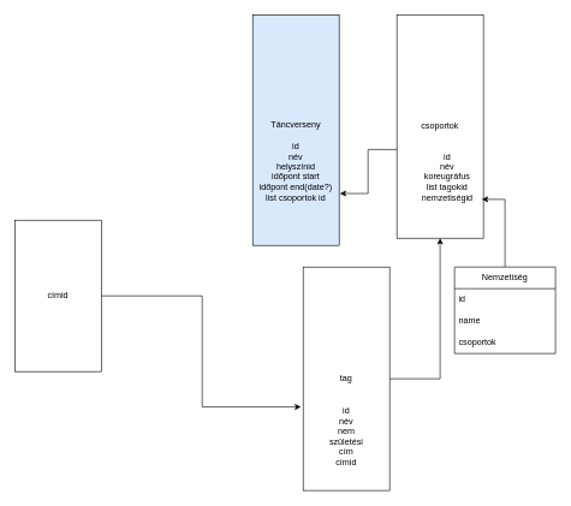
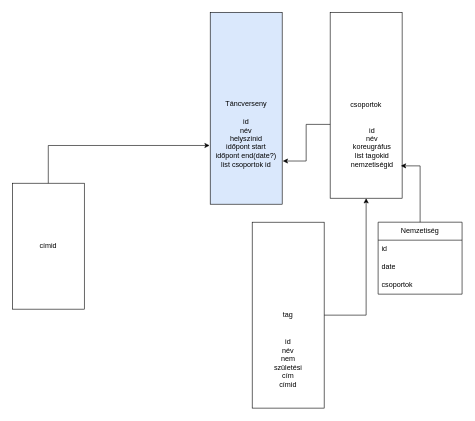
  <mxCell id="0" />
  <mxCell id="1" parent="0" />
  <mxCell id="2" value="Táncverseny&lt;div&gt;&lt;br&gt;&lt;/div&gt;" style="rounded=0;whiteSpace=wrap;html=1;fillColor=#dae8fc;" parent="1" vertex="1"><mxGeometry x="350" y="20" width="120" height="320" as="geometry" /></mxCell>
  <mxCell id="3" value="&lt;div&gt;id&lt;/div&gt;név&lt;div&gt;helyszínid&lt;/div&gt;&lt;div&gt;időpont start&lt;/div&gt;&lt;div&gt;időpont end(date?)&lt;/div&gt;&lt;div&gt;list csoportok id&lt;/div&gt;&lt;div&gt;&lt;br&gt;&lt;/div&gt;" style="text;html=1;align=center;verticalAlign=middle;whiteSpace=wrap;rounded=0;" parent="1" vertex="1"><mxGeometry x="350" y="230" width="120" height="30" as="geometry" /></mxCell>
  <mxCell id="4" value="csoportok" style="rounded=0;whiteSpace=wrap;html=1;" parent="1" vertex="1"><mxGeometry x="550" y="20" width="120" height="310" as="geometry" /></mxCell>
  <mxCell id="5" value="id&lt;div&gt;név&lt;/div&gt;&lt;div&gt;koreugráfus&lt;/div&gt;&lt;div&gt;list tagokid&lt;/div&gt;&lt;div&gt;nemzetiségid&lt;/div&gt;" style="text;html=1;align=center;verticalAlign=middle;whiteSpace=wrap;rounded=0;" parent="1" vertex="1"><mxGeometry x="560" y="230" width="120" height="30" as="geometry" /></mxCell>
  <mxCell id="6" style="edgeStyle=orthogonalEdgeStyle;rounded=0;orthogonalLoop=1;jettySize=auto;html=1;exitX=0;exitY=0.603;exitDx=0;exitDy=0;entryX=1.008;entryY=0.775;entryDx=0;entryDy=0;entryPerimeter=0;exitPerimeter=0;" parent="1" source="4" target="2" edge="1"><mxGeometry relative="1" as="geometry" /></mxCell>
  <mxCell id="7" style="edgeStyle=orthogonalEdgeStyle;rounded=0;orthogonalLoop=1;jettySize=auto;html=1;" parent="1" source="8" target="4" edge="1"><mxGeometry relative="1" as="geometry" /></mxCell>
  <mxCell id="8" value="tag" style="rounded=0;whiteSpace=wrap;html=1;" parent="1" vertex="1"><mxGeometry x="420" y="370" width="120" height="310" as="geometry" /></mxCell>
  <mxCell id="9" value="címid" style="rounded=0;whiteSpace=wrap;html=1;" parent="1" vertex="1"><mxGeometry x="20" y="305" width="120" height="210" as="geometry" /></mxCell>
- <mxCell id="11" style="edgeStyle=orthogonalEdgeStyle;rounded=0;orthogonalLoop=1;jettySize=auto;html=1;exitX=1;exitY=0.5;exitDx=0;exitDy=0;entryX=-0.025;entryY=0.626;entryDx=0;entryDy=0;entryPerimeter=0;" parent="1" source="9" target="8" edge="1"><mxGeometry relative="1" as="geometry" /></mxCell>
+ <mxCell id="10" style="edgeStyle=orthogonalEdgeStyle;rounded=0;orthogonalLoop=1;jettySize=auto;html=1;exitX=0.5;exitY=0;exitDx=0;exitDy=0;entryX=-0.008;entryY=0.694;entryDx=0;entryDy=0;entryPerimeter=0;" parent="1" source="9" target="2" edge="1"><mxGeometry relative="1" as="geometry" /></mxCell>
  <mxCell id="12" value="id&lt;div&gt;név&lt;/div&gt;&lt;div&gt;nem&lt;/div&gt;&lt;div&gt;születési cím&lt;/div&gt;&lt;div&gt;címid&lt;/div&gt;" style="text;html=1;align=center;verticalAlign=middle;whiteSpace=wrap;rounded=0;" parent="1" vertex="1"><mxGeometry x="450" y="590" width="60" height="30" as="geometry" /></mxCell>
  <mxCell id="13" value="Nemzetiség" style="swimlane;fontStyle=0;childLayout=stackLayout;horizontal=1;startSize=30;horizontalStack=0;resizeParent=1;resizeParentMax=0;resizeLast=0;collapsible=1;marginBottom=0;whiteSpace=wrap;html=1;" vertex="1" parent="1"><mxGeometry x="630" y="370" width="140" height="120" as="geometry" /></mxCell>
  <mxCell id="14" value="id" style="text;strokeColor=none;fillColor=none;align=left;verticalAlign=middle;spacingLeft=4;spacingRight=4;overflow=hidden;points=[[0,0.5],[1,0.5]];portConstraint=eastwest;rotatable=0;whiteSpace=wrap;html=1;" vertex="1" parent="13"><mxGeometry y="30" width="140" height="30" as="geometry" /></mxCell>
- <mxCell id="15" value="name" style="text;strokeColor=none;fillColor=none;align=left;verticalAlign=middle;spacingLeft=4;spacingRight=4;overflow=hidden;points=[[0,0.5],[1,0.5]];portConstraint=eastwest;rotatable=0;whiteSpace=wrap;html=1;" vertex="1" parent="13"><mxGeometry y="60" width="140" height="30" as="geometry" /></mxCell>
+ <mxCell id="15" value="date" style="text;strokeColor=none;fillColor=none;align=left;verticalAlign=middle;spacingLeft=4;spacingRight=4;overflow=hidden;points=[[0,0.5],[1,0.5]];portConstraint=eastwest;rotatable=0;whiteSpace=wrap;html=1;" vertex="1" parent="13"><mxGeometry y="60" width="140" height="30" as="geometry" /></mxCell>
  <mxCell id="16" value="csoportok" style="text;strokeColor=none;fillColor=none;align=left;verticalAlign=middle;spacingLeft=4;spacingRight=4;overflow=hidden;points=[[0,0.5],[1,0.5]];portConstraint=eastwest;rotatable=0;whiteSpace=wrap;html=1;" vertex="1" parent="13"><mxGeometry y="90" width="140" height="30" as="geometry" /></mxCell>
  <mxCell id="17" style="edgeStyle=orthogonalEdgeStyle;rounded=0;orthogonalLoop=1;jettySize=auto;html=1;entryX=0.983;entryY=0.826;entryDx=0;entryDy=0;entryPerimeter=0;" edge="1" parent="1" source="13" target="4"><mxGeometry relative="1" as="geometry"><Array as="points"><mxPoint x="700" y="276" /></Array></mxGeometry></mxCell>
